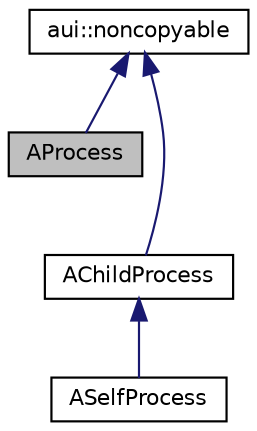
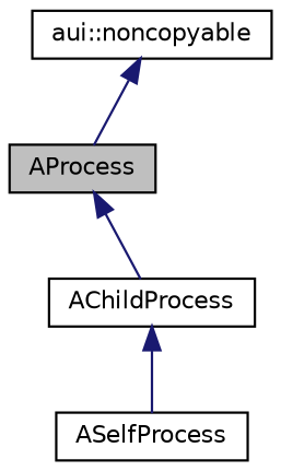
  digraph {
    node [color=black fillcolor=white fontname=Helvetica fontsize=10 shape=record style=filled]
    edge [color=midnightblue dir=back fontname=Helvetica fontsize=10 labelfontname=Helvetica labelfontsize=10 style=solid]
    n1 [fillcolor=grey75 fontcolor=black height=0.2 label=AProcess width=0.4]
    n2 [height=0.2 label=AChildProcess width=0.4]
    n3 [height=0.2 label=ASelfProcess width=0.4]
    n4 [height=0.2 label="aui::noncopyable" width=0.4]
-   n4 -> n2
+   n1 -> n2
    n2 -> n3
    n4 -> n1
  }
